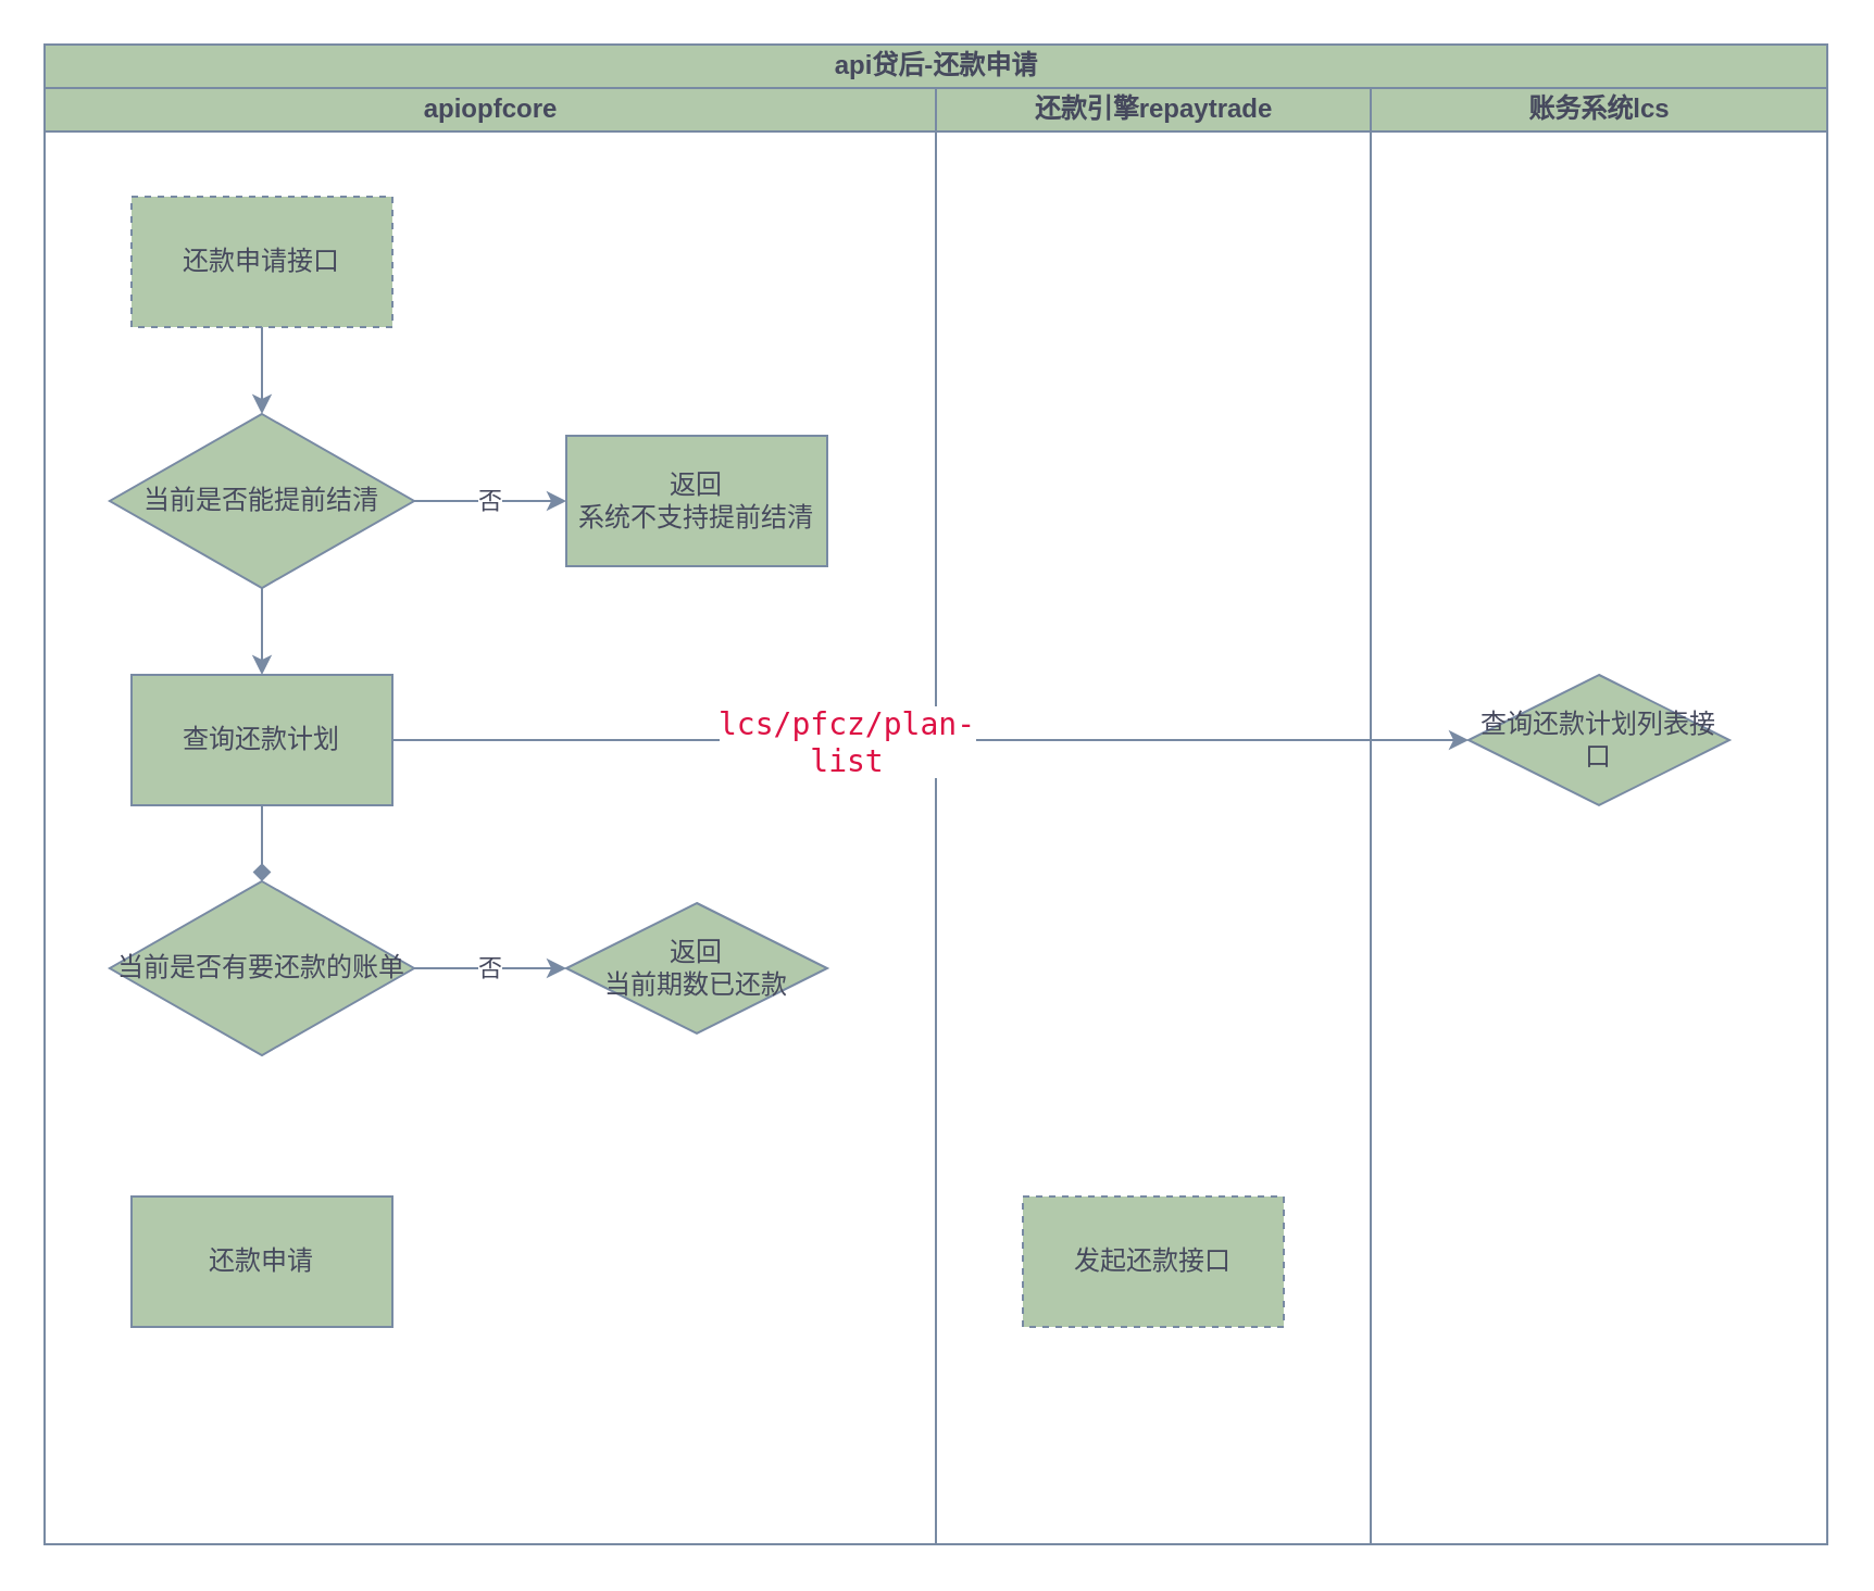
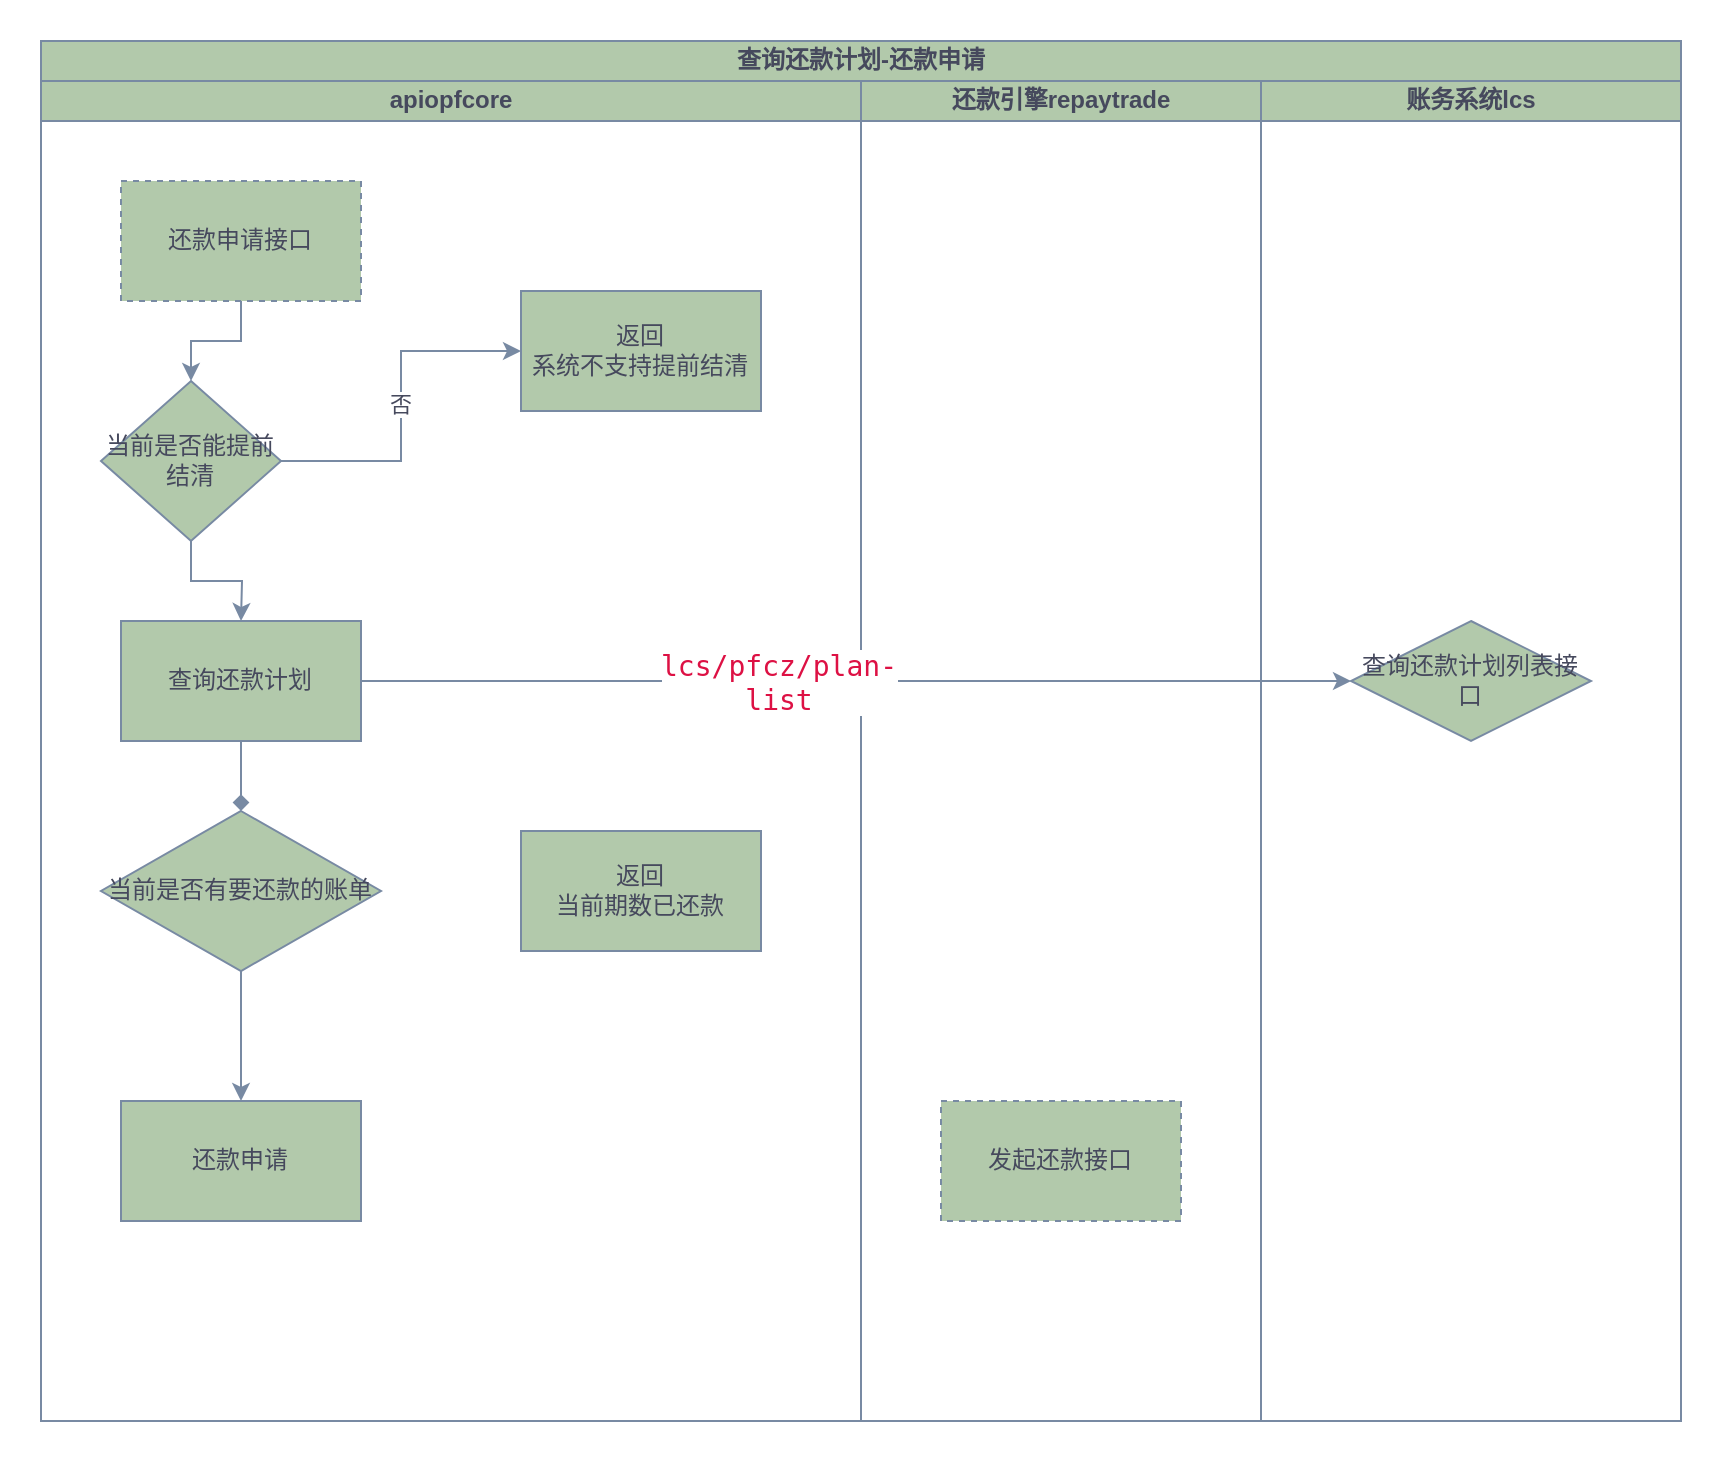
  <mxCell id="0" />
  <mxCell id="1" parent="0" />
- <mxCell id="2" value="api贷后-还款申请" style="swimlane;childLayout=stackLayout;resizeParent=1;resizeParentMax=0;startSize=20;html=1;labelBackgroundColor=none;fillColor=#B2C9AB;strokeColor=#788AA3;fontColor=#46495D;" vertex="1" parent="1"><mxGeometry x="20" y="20" width="820" height="690" as="geometry" /></mxCell>
+ <mxCell id="2" value="查询还款计划-还款申请" style="swimlane;childLayout=stackLayout;resizeParent=1;resizeParentMax=0;startSize=20;html=1;labelBackgroundColor=none;fillColor=#B2C9AB;strokeColor=#788AA3;fontColor=#46495D;" vertex="1" parent="1"><mxGeometry x="20" y="20" width="820" height="690" as="geometry" /></mxCell>
  <mxCell id="3" value="apiopfcore" style="swimlane;startSize=20;html=1;labelBackgroundColor=none;fillColor=#B2C9AB;strokeColor=#788AA3;fontColor=#46495D;" vertex="1" parent="2"><mxGeometry y="20" width="410" height="670" as="geometry" /></mxCell>
  <mxCell id="4" value="" style="edgeStyle=orthogonalEdgeStyle;rounded=0;orthogonalLoop=1;jettySize=auto;html=1;strokeColor=#788AA3;fontColor=#46495D;fillColor=#B2C9AB;" edge="1" parent="3" source="5" target="8"><mxGeometry relative="1" as="geometry" /></mxCell>
  <mxCell id="5" value="还款申请接口" style="rounded=0;whiteSpace=wrap;html=1;labelBackgroundColor=none;fillColor=#B2C9AB;strokeColor=#788AA3;fontColor=#46495D;dashed=1;" vertex="1" parent="3"><mxGeometry x="40.0" y="50" width="120" height="60" as="geometry" /></mxCell>
  <mxCell id="6" value="否" style="edgeStyle=orthogonalEdgeStyle;rounded=0;orthogonalLoop=1;jettySize=auto;html=1;strokeColor=#788AA3;fontColor=#46495D;fillColor=#B2C9AB;" edge="1" parent="3" source="8" target="9"><mxGeometry relative="1" as="geometry" /></mxCell>
  <mxCell id="7" value="" style="edgeStyle=orthogonalEdgeStyle;rounded=0;orthogonalLoop=1;jettySize=auto;html=1;strokeColor=#788AA3;fontColor=#46495D;fillColor=#B2C9AB;" edge="1" parent="3" source="8"><mxGeometry relative="1" as="geometry"><mxPoint x="100" y="270" as="targetPoint" /></mxGeometry></mxCell>
- <mxCell id="8" value="当前是否能提前结清" style="rhombus;whiteSpace=wrap;html=1;fillColor=#B2C9AB;strokeColor=#788AA3;fontColor=#46495D;rounded=0;labelBackgroundColor=none;" vertex="1" parent="3"><mxGeometry x="30" y="150" width="140" height="80" as="geometry" /></mxCell>
- <mxCell id="9" value="返回&lt;div&gt;系统不支持提前结清&lt;/div&gt;" style="whiteSpace=wrap;html=1;fillColor=#B2C9AB;strokeColor=#788AA3;fontColor=#46495D;rounded=0;labelBackgroundColor=none;" vertex="1" parent="3"><mxGeometry x="240" y="160" width="120" height="60" as="geometry" /></mxCell>
+ <mxCell id="8" value="当前是否能提前结清" style="rhombus;whiteSpace=wrap;html=1;fillColor=#B2C9AB;strokeColor=#788AA3;fontColor=#46495D;rounded=0;labelBackgroundColor=none;" vertex="1" parent="3"><mxGeometry x="30" y="150" width="90" height="80" as="geometry" /></mxCell>
+ <mxCell id="9" value="返回&lt;div&gt;系统不支持提前结清&lt;/div&gt;" style="whiteSpace=wrap;html=1;fillColor=#B2C9AB;strokeColor=#788AA3;fontColor=#46495D;rounded=0;labelBackgroundColor=none;" vertex="1" parent="3"><mxGeometry x="240" y="105" width="120" height="60" as="geometry" /></mxCell>
  <mxCell id="10" style="edgeStyle=orthogonalEdgeStyle;rounded=0;orthogonalLoop=1;jettySize=auto;html=1;entryX=0.5;entryY=0;entryDx=0;entryDy=0;strokeColor=#788AA3;fontColor=#46495D;fillColor=#B2C9AB;endArrow=diamond;" edge="1" parent="3" source="11" target="14"><mxGeometry relative="1" as="geometry" /></mxCell>
  <mxCell id="11" value="查询还款计划" style="rounded=0;whiteSpace=wrap;html=1;labelBackgroundColor=none;fillColor=#B2C9AB;strokeColor=#788AA3;fontColor=#46495D;" vertex="1" parent="3"><mxGeometry x="40.0" y="270" width="120" height="60" as="geometry" /></mxCell>
- <mxCell id="12" value="否" style="edgeStyle=orthogonalEdgeStyle;rounded=0;orthogonalLoop=1;jettySize=auto;html=1;strokeColor=#788AA3;fontColor=#46495D;fillColor=#B2C9AB;" edge="1" parent="3" source="14" target="15"><mxGeometry relative="1" as="geometry" /></mxCell>
+ <mxCell id="13" value="" style="edgeStyle=orthogonalEdgeStyle;rounded=0;orthogonalLoop=1;jettySize=auto;html=1;strokeColor=#788AA3;fontColor=#46495D;fillColor=#B2C9AB;" edge="1" parent="3" source="14" target="16"><mxGeometry relative="1" as="geometry" /></mxCell>
  <mxCell id="14" value="当前是否有要还款的账单" style="rhombus;whiteSpace=wrap;html=1;fillColor=#B2C9AB;strokeColor=#788AA3;fontColor=#46495D;rounded=0;labelBackgroundColor=none;" vertex="1" parent="3"><mxGeometry x="30" y="365" width="140" height="80" as="geometry" /></mxCell>
- <mxCell id="15" value="返回&lt;div&gt;当前期数已还款&lt;/div&gt;" style="rhombus;whiteSpace=wrap;html=1;fillColor=#B2C9AB;strokeColor=#788AA3;fontColor=#46495D;labelBackgroundColor=none;" vertex="1" parent="3"><mxGeometry x="240" y="375" width="120" height="60" as="geometry" /></mxCell>
+ <mxCell id="15" value="返回&lt;div&gt;当前期数已还款&lt;/div&gt;" style="whiteSpace=wrap;html=1;fillColor=#B2C9AB;strokeColor=#788AA3;fontColor=#46495D;rounded=0;labelBackgroundColor=none;" vertex="1" parent="3"><mxGeometry x="240" y="375" width="120" height="60" as="geometry" /></mxCell>
  <mxCell id="16" value="还款申请" style="whiteSpace=wrap;html=1;fillColor=#B2C9AB;strokeColor=#788AA3;fontColor=#46495D;rounded=0;labelBackgroundColor=none;" vertex="1" parent="3"><mxGeometry x="40" y="510" width="120" height="60" as="geometry" /></mxCell>
  <mxCell id="17" value="还款引擎repaytrade" style="swimlane;startSize=20;html=1;labelBackgroundColor=none;fillColor=#B2C9AB;strokeColor=#788AA3;fontColor=#46495D;" vertex="1" parent="2"><mxGeometry x="410" y="20" width="200" height="670" as="geometry" /></mxCell>
  <mxCell id="18" value="发起还款接口" style="whiteSpace=wrap;html=1;fillColor=#B2C9AB;strokeColor=#788AA3;fontColor=#46495D;rounded=0;labelBackgroundColor=none;dashed=1;" vertex="1" parent="17"><mxGeometry x="40" y="510" width="120" height="60" as="geometry" /></mxCell>
  <mxCell id="19" value="账务系统lcs" style="swimlane;startSize=20;html=1;labelBackgroundColor=none;fillColor=#B2C9AB;strokeColor=#788AA3;fontColor=#46495D;" vertex="1" parent="2"><mxGeometry x="610" y="20" width="210" height="670" as="geometry" /></mxCell>
  <mxCell id="20" value="查询还款计划列表接口" style="rhombus;whiteSpace=wrap;html=1;labelBackgroundColor=none;fillColor=#B2C9AB;strokeColor=#788AA3;fontColor=#46495D;" vertex="1" parent="19"><mxGeometry x="45.0" y="270" width="120" height="60" as="geometry" /></mxCell>
  <mxCell id="21" style="edgeStyle=orthogonalEdgeStyle;rounded=0;orthogonalLoop=1;jettySize=auto;html=1;strokeColor=#788AA3;fontColor=#46495D;fillColor=#B2C9AB;" edge="1" parent="2" source="11" target="20"><mxGeometry relative="1" as="geometry" /></mxCell>
  <mxCell id="22" value="&lt;span style=&quot;color: rgb(221, 17, 68); font-family: Consolas, monospace, tahoma, Arial; font-size: 14px; text-align: left; text-wrap: wrap;&quot;&gt;lcs/pfcz/plan-list&lt;/span&gt;" style="edgeLabel;html=1;align=center;verticalAlign=middle;resizable=0;points=[];strokeColor=#788AA3;fontColor=#46495D;fillColor=#B2C9AB;" vertex="1" connectable="0" parent="21"><mxGeometry x="-0.159" relative="1" as="geometry"><mxPoint as="offset" /></mxGeometry></mxCell>
